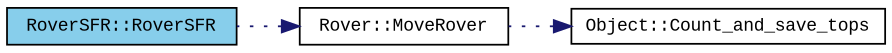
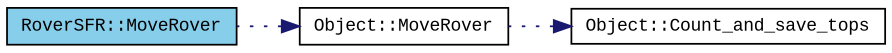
  digraph {
    fontname="Liberation Mono"
    rankdir=RL
    node [color=black fillcolor=white fontname="Liberation Mono" fontsize=10 shape=record style=filled]
    edge [color=midnightblue dir=back fontname="Liberation Mono" fontsize=10 labelfontname=FreeSans labelfontsize=10 style=dotted]
    n1 [fontcolor=black height=0.2 label="Object::Count_and_save_tops" width=0.4]
-   n2 [height=0.2 label="Rover::MoveRover" width=0.4]
-   n3 [fillcolor=skyblue height=0.2 label="RoverSFR::RoverSFR" width=0.4]
+   n2 [height=0.2 label="Object::MoveRover" width=0.4]
+   n3 [fillcolor=skyblue height=0.2 label="RoverSFR::MoveRover" width=0.4]
    n1 -> n2
    n2 -> n3
  }
